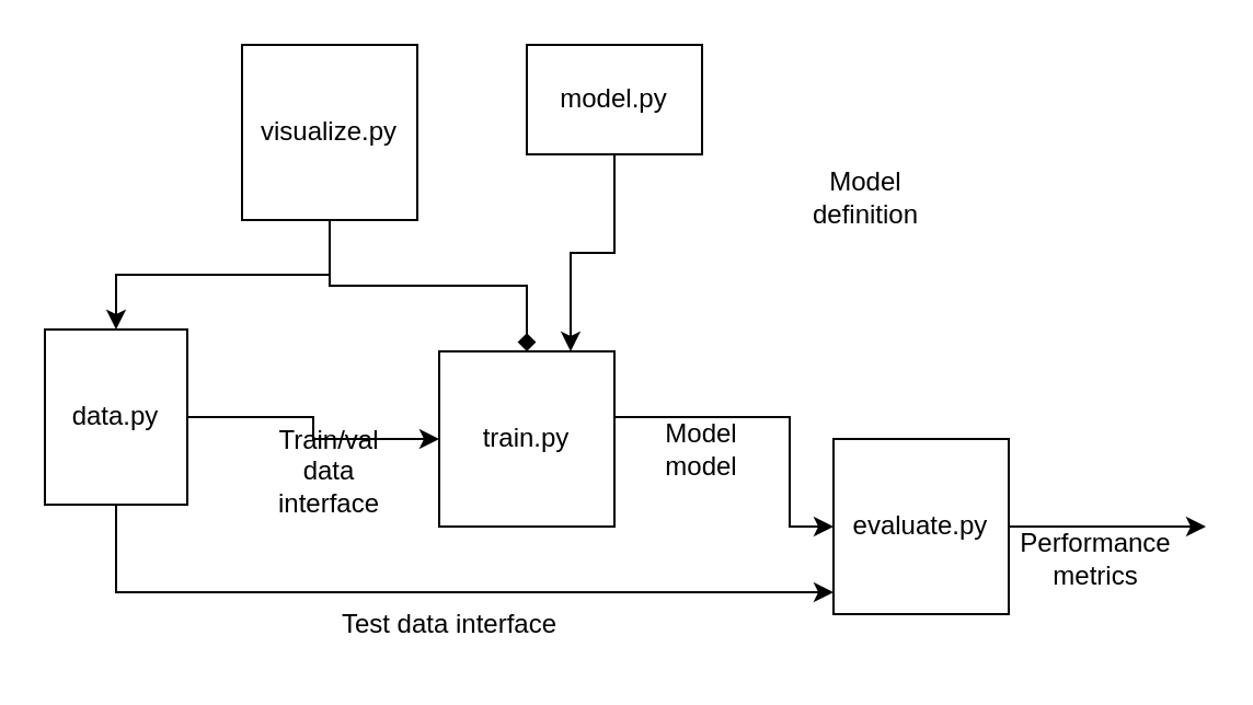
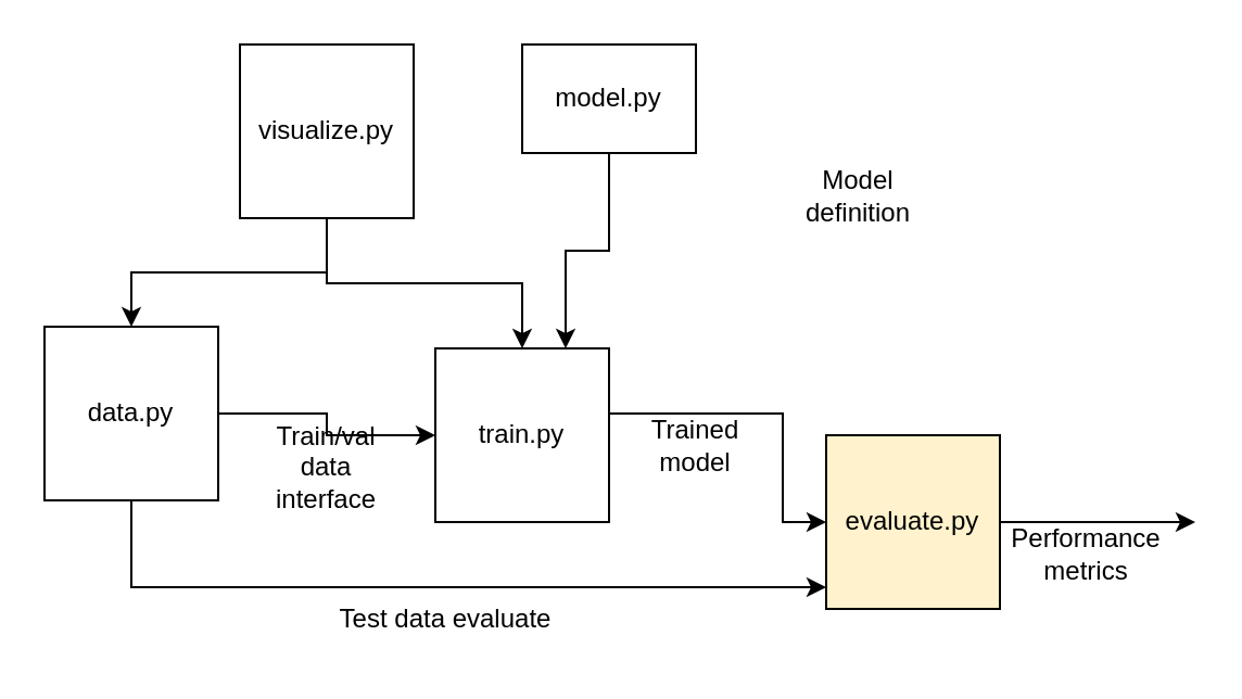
  <mxCell id="0" />
  <mxCell id="1" parent="0" />
  <mxCell id="2" style="edgeStyle=orthogonalEdgeStyle;rounded=0;orthogonalLoop=1;jettySize=auto;html=1;exitX=1;exitY=0.5;exitDx=0;exitDy=0;" parent="1" source="3" target="8" edge="1"><mxGeometry relative="1" as="geometry" /></mxCell>
- <mxCell id="3" value="data.py" style="whiteSpace=wrap;html=1;aspect=fixed;" parent="1" vertex="1"><mxGeometry x="20" y="150" width="65" height="80" as="geometry" /></mxCell>
+ <mxCell id="3" value="data.py" style="whiteSpace=wrap;html=1;aspect=fixed;" parent="1" vertex="1"><mxGeometry x="20" y="150" width="80" height="80" as="geometry" /></mxCell>
  <mxCell id="4" style="edgeStyle=orthogonalEdgeStyle;rounded=0;orthogonalLoop=1;jettySize=auto;html=1;exitX=0.5;exitY=1;exitDx=0;exitDy=0;entryX=0.5;entryY=0;entryDx=0;entryDy=0;" parent="1" source="6" target="3" edge="1"><mxGeometry relative="1" as="geometry" /></mxCell>
- <mxCell id="5" style="edgeStyle=orthogonalEdgeStyle;rounded=0;orthogonalLoop=1;jettySize=auto;html=1;exitX=0.5;exitY=1;exitDx=0;exitDy=0;entryX=0.5;entryY=0;entryDx=0;entryDy=0;endArrow=diamond;" parent="1" source="6" target="8" edge="1"><mxGeometry relative="1" as="geometry" /></mxCell>
+ <mxCell id="5" style="edgeStyle=orthogonalEdgeStyle;rounded=0;orthogonalLoop=1;jettySize=auto;html=1;exitX=0.5;exitY=1;exitDx=0;exitDy=0;entryX=0.5;entryY=0;entryDx=0;entryDy=0;" parent="1" source="6" target="8" edge="1"><mxGeometry relative="1" as="geometry" /></mxCell>
  <mxCell id="6" value="visualize.py" style="whiteSpace=wrap;html=1;aspect=fixed;" parent="1" vertex="1"><mxGeometry x="110" y="20" width="80" height="80" as="geometry" /></mxCell>
  <mxCell id="7" style="edgeStyle=orthogonalEdgeStyle;rounded=0;orthogonalLoop=1;jettySize=auto;html=1;exitX=1;exitY=0.5;exitDx=0;exitDy=0;" parent="1" source="8" target="10" edge="1"><mxGeometry relative="1" as="geometry"><Array as="points"><mxPoint x="360" y="190" /><mxPoint x="360" y="240" /></Array></mxGeometry></mxCell>
  <mxCell id="8" value="train&lt;span style=&quot;background-color: initial;&quot;&gt;.py&lt;/span&gt;" style="whiteSpace=wrap;html=1;aspect=fixed;" parent="1" vertex="1"><mxGeometry x="200" y="160" width="80" height="80" as="geometry" /></mxCell>
  <mxCell id="9" style="edgeStyle=orthogonalEdgeStyle;rounded=0;orthogonalLoop=1;jettySize=auto;html=1;exitX=1;exitY=0.5;exitDx=0;exitDy=0;" parent="1" source="10" edge="1"><mxGeometry relative="1" as="geometry"><mxPoint x="550" y="240" as="targetPoint" /></mxGeometry></mxCell>
- <mxCell id="10" value="evaluate.py" style="whiteSpace=wrap;html=1;aspect=fixed;" parent="1" vertex="1"><mxGeometry x="380" y="200" width="80" height="80" as="geometry" /></mxCell>
- <mxCell id="11" value="Model model" style="text;html=1;align=center;verticalAlign=middle;whiteSpace=wrap;rounded=0;" parent="1" vertex="1"><mxGeometry x="290" y="190" width="60" height="30" as="geometry" /></mxCell>
+ <mxCell id="10" value="evaluate.py" style="whiteSpace=wrap;html=1;aspect=fixed;fillColor=#fff2cc;" parent="1" vertex="1"><mxGeometry x="380" y="200" width="80" height="80" as="geometry" /></mxCell>
+ <mxCell id="11" value="Trained model" style="text;html=1;align=center;verticalAlign=middle;whiteSpace=wrap;rounded=0;" parent="1" vertex="1"><mxGeometry x="290" y="190" width="60" height="30" as="geometry" /></mxCell>
  <mxCell id="12" value="Train/val&lt;div&gt;data interface&lt;/div&gt;" style="text;html=1;align=center;verticalAlign=middle;whiteSpace=wrap;rounded=0;" parent="1" vertex="1"><mxGeometry x="120" y="200" width="60" height="30" as="geometry" /></mxCell>
  <mxCell id="13" value="Performance metrics" style="text;html=1;align=center;verticalAlign=middle;whiteSpace=wrap;rounded=0;" parent="1" vertex="1"><mxGeometry x="470" y="240" width="60" height="30" as="geometry" /></mxCell>
  <mxCell id="14" style="edgeStyle=orthogonalEdgeStyle;rounded=0;orthogonalLoop=1;jettySize=auto;html=1;exitX=0.5;exitY=1;exitDx=0;exitDy=0;entryX=0.75;entryY=0;entryDx=0;entryDy=0;" parent="1" source="15" target="8" edge="1"><mxGeometry relative="1" as="geometry" /></mxCell>
  <mxCell id="15" value="model.py" style="whiteSpace=wrap;html=1;aspect=fixed;" parent="1" vertex="1"><mxGeometry x="240" y="20" width="80" height="50" as="geometry" /></mxCell>
  <mxCell id="16" value="Model&lt;div&gt;definition&lt;/div&gt;" style="text;html=1;align=center;verticalAlign=middle;whiteSpace=wrap;rounded=0;" parent="1" vertex="1"><mxGeometry x="365" y="75" width="60" height="30" as="geometry" /></mxCell>
  <mxCell id="17" style="edgeStyle=orthogonalEdgeStyle;rounded=0;orthogonalLoop=1;jettySize=auto;html=1;exitX=0.5;exitY=1;exitDx=0;exitDy=0;entryX=0;entryY=0.875;entryDx=0;entryDy=0;entryPerimeter=0;" parent="1" source="3" target="10" edge="1"><mxGeometry relative="1" as="geometry" /></mxCell>
- <mxCell id="18" value="Test data interface" style="text;html=1;align=center;verticalAlign=middle;whiteSpace=wrap;rounded=0;" parent="1" vertex="1"><mxGeometry x="150" y="270" width="110" height="30" as="geometry" /></mxCell>
+ <mxCell id="18" value="Test data evaluate" style="text;html=1;align=center;verticalAlign=middle;whiteSpace=wrap;rounded=0;" parent="1" vertex="1"><mxGeometry x="150" y="270" width="110" height="30" as="geometry" /></mxCell>
